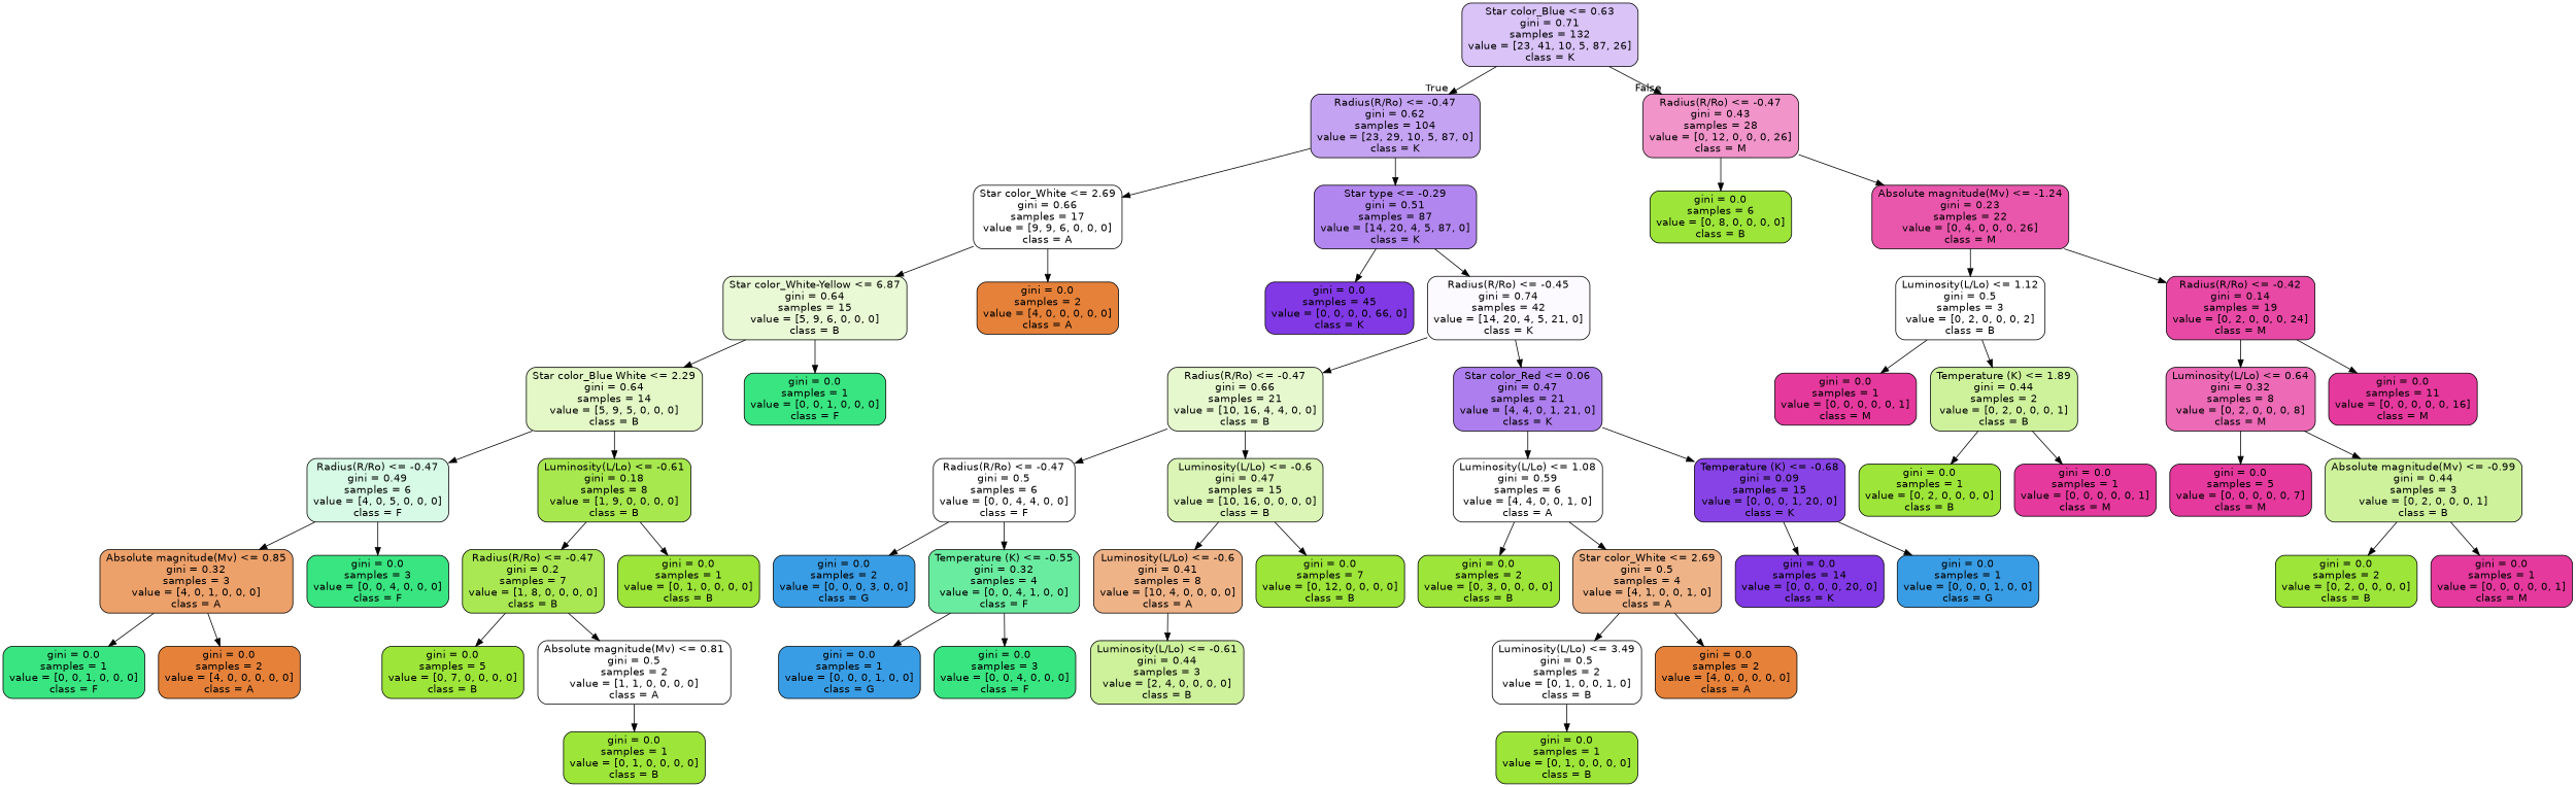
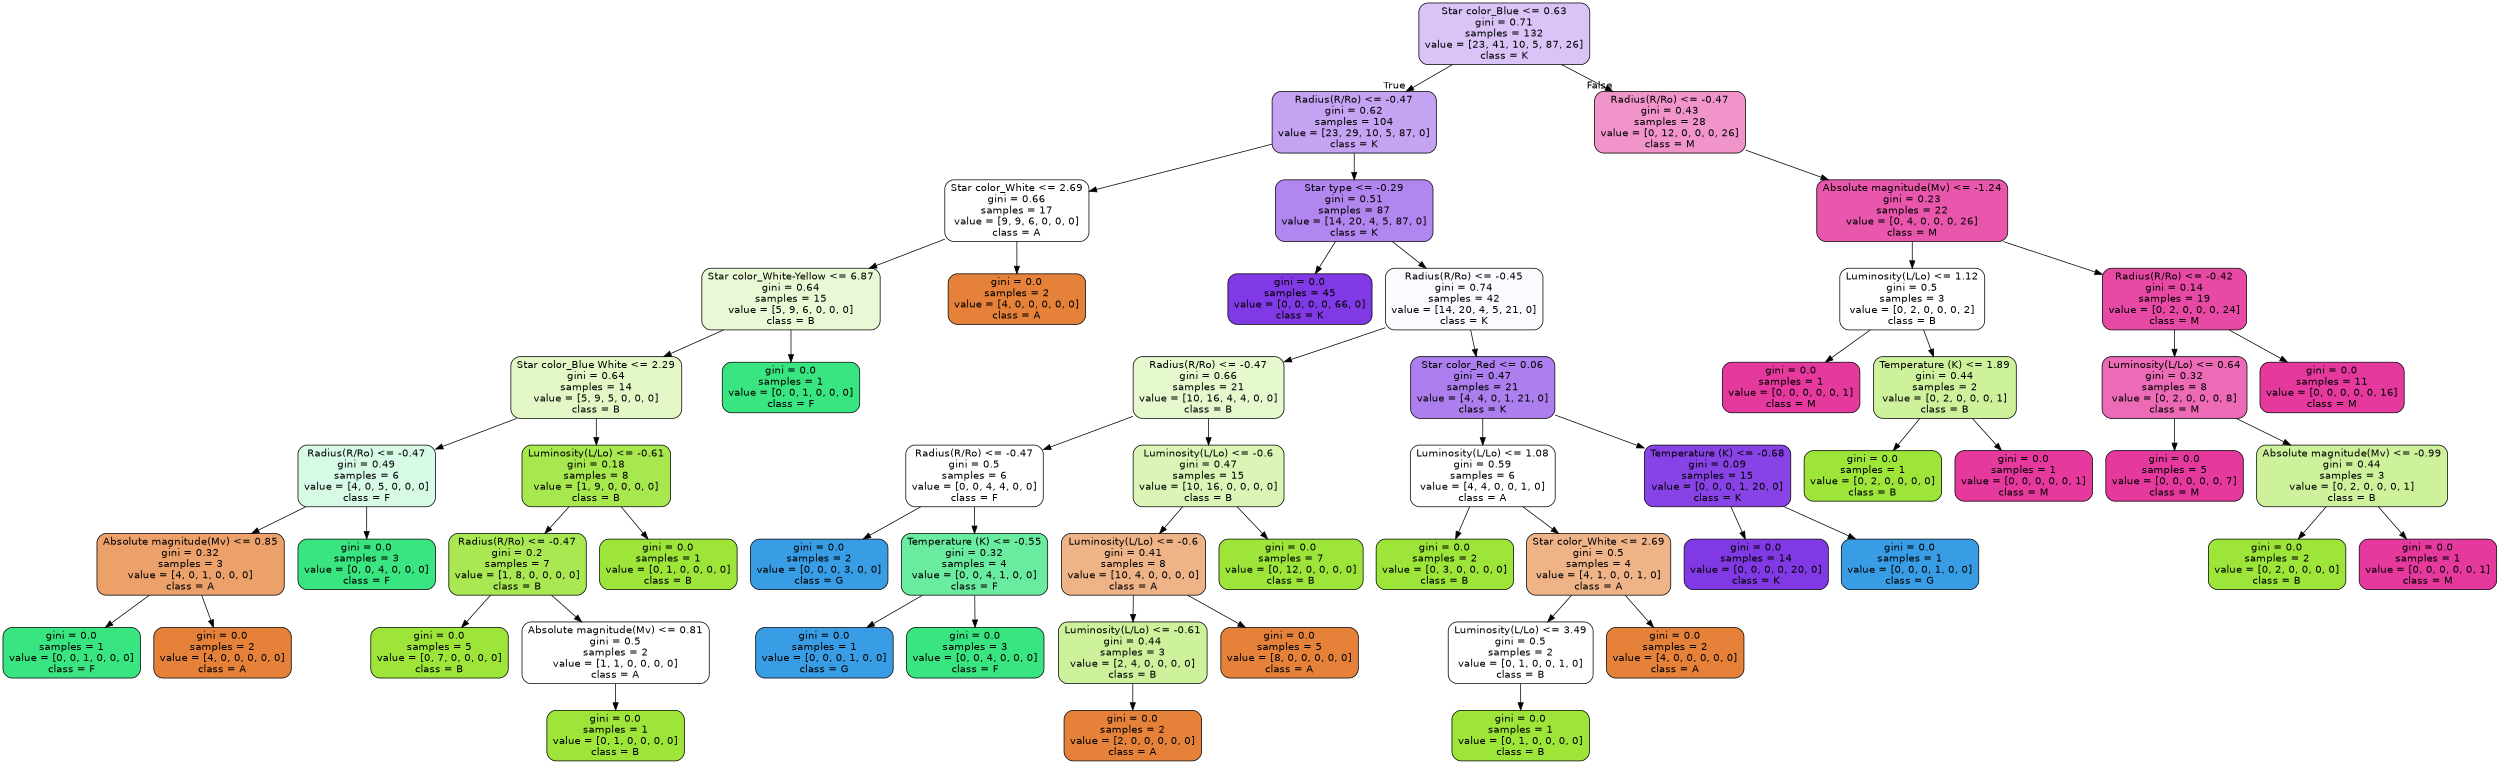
  digraph {
    node [color=black fillcolor="#9de539" fontname=helvetica shape=box style="filled, rounded"]
    edge [fontname=helvetica]
    n1 [fillcolor="#d9c3f7" label="Star color_Blue <= 0.63\ngini = 0.71\nsamples = 132\nvalue = [23, 41, 10, 5, 87, 26]\nclass = K"]
    n2 [fillcolor="#c5a3f3" label="Radius(R/Ro) <= -0.47\ngini = 0.62\nsamples = 104\nvalue = [23, 29, 10, 5, 87, 0]\nclass = K"]
    n3 [fillcolor="#f194ca" label="Radius(R/Ro) <= -0.47\ngini = 0.43\nsamples = 28\nvalue = [0, 12, 0, 0, 0, 26]\nclass = M"]
    n4 [fillcolor="#ffffff" label="Star color_White <= 2.69\ngini = 0.66\nsamples = 17\nvalue = [9, 9, 6, 0, 0, 0]\nclass = A"]
    n5 [fillcolor="#b286ef" label="Star type <= -0.29\ngini = 0.51\nsamples = 87\nvalue = [14, 20, 4, 5, 87, 0]\nclass = K"]
-   n6 [label="gini = 0.0\nsamples = 6\nvalue = [0, 8, 0, 0, 0, 0]\nclass = B"]
    n7 [fillcolor="#e957ac" label="Absolute magnitude(Mv) <= -1.24\ngini = 0.23\nsamples = 22\nvalue = [0, 4, 0, 0, 0, 26]\nclass = M"]
    n8 [fillcolor="#eaf9d5" label="Star color_White-Yellow <= 6.87\ngini = 0.64\nsamples = 15\nvalue = [5, 9, 6, 0, 0, 0]\nclass = B"]
    n9 [fillcolor="#e58139" label="gini = 0.0\nsamples = 2\nvalue = [4, 0, 0, 0, 0, 0]\nclass = A"]
    n10 [fillcolor="#8139e5" label="gini = 0.0\nsamples = 45\nvalue = [0, 0, 0, 0, 66, 0]\nclass = K"]
    n11 [fillcolor="#fcfafe" label="Radius(R/Ro) <= -0.45\ngini = 0.74\nsamples = 42\nvalue = [14, 20, 4, 5, 21, 0]\nclass = K"]
    n12 [fillcolor="#e3f8c6" label="Star color_Blue White <= 2.29\ngini = 0.64\nsamples = 14\nvalue = [5, 9, 5, 0, 0, 0]\nclass = B"]
    n13 [fillcolor="#39e581" label="gini = 0.0\nsamples = 1\nvalue = [0, 0, 1, 0, 0, 0]\nclass = F"]
    n14 [fillcolor="#d7fae6" label="Radius(R/Ro) <= -0.47\ngini = 0.49\nsamples = 6\nvalue = [4, 0, 5, 0, 0, 0]\nclass = F"]
    n15 [fillcolor="#a8e84f" label="Luminosity(L/Lo) <= -0.61\ngini = 0.18\nsamples = 8\nvalue = [1, 9, 0, 0, 0, 0]\nclass = B"]
    n16 [fillcolor="#eca06a" label="Absolute magnitude(Mv) <= 0.85\ngini = 0.32\nsamples = 3\nvalue = [4, 0, 1, 0, 0, 0]\nclass = A"]
    n17 [fillcolor="#39e581" label="gini = 0.0\nsamples = 3\nvalue = [0, 0, 4, 0, 0, 0]\nclass = F"]
    n18 [fillcolor="#a9e852" label="Radius(R/Ro) <= -0.47\ngini = 0.2\nsamples = 7\nvalue = [1, 8, 0, 0, 0, 0]\nclass = B"]
    n19 [label="gini = 0.0\nsamples = 1\nvalue = [0, 1, 0, 0, 0, 0]\nclass = B"]
    n20 [fillcolor="#39e581" label="gini = 0.0\nsamples = 1\nvalue = [0, 0, 1, 0, 0, 0]\nclass = F"]
    n21 [fillcolor="#e58139" label="gini = 0.0\nsamples = 2\nvalue = [4, 0, 0, 0, 0, 0]\nclass = A"]
    n22 [label="gini = 0.0\nsamples = 5\nvalue = [0, 7, 0, 0, 0, 0]\nclass = B"]
    n23 [fillcolor="#ffffff" label="Absolute magnitude(Mv) <= 0.81\ngini = 0.5\nsamples = 2\nvalue = [1, 1, 0, 0, 0, 0]\nclass = A"]
    n24 [label="gini = 0.0\nsamples = 1\nvalue = [0, 1, 0, 0, 0, 0]\nclass = B"]
    n25 [fillcolor="#e6f8ce" label="Radius(R/Ro) <= -0.47\ngini = 0.66\nsamples = 21\nvalue = [10, 16, 4, 4, 0, 0]\nclass = B"]
    n26 [fillcolor="#ad7eee" label="Star color_Red <= 0.06\ngini = 0.47\nsamples = 21\nvalue = [4, 4, 0, 1, 21, 0]\nclass = K"]
    n27 [fillcolor="#ffffff" label="Radius(R/Ro) <= -0.47\ngini = 0.5\nsamples = 6\nvalue = [0, 0, 4, 4, 0, 0]\nclass = F"]
    n28 [fillcolor="#daf5b5" label="Luminosity(L/Lo) <= -0.6\ngini = 0.47\nsamples = 15\nvalue = [10, 16, 0, 0, 0, 0]\nclass = B"]
    n29 [fillcolor="#ffffff" label="Luminosity(L/Lo) <= 1.08\ngini = 0.59\nsamples = 6\nvalue = [4, 4, 0, 0, 1, 0]\nclass = A"]
    n30 [fillcolor="#8743e6" label="Temperature (K) <= -0.68\ngini = 0.09\nsamples = 15\nvalue = [0, 0, 0, 1, 20, 0]\nclass = K"]
    n31 [fillcolor="#399de5" label="gini = 0.0\nsamples = 2\nvalue = [0, 0, 0, 3, 0, 0]\nclass = G"]
    n32 [fillcolor="#6aeca0" label="Temperature (K) <= -0.55\ngini = 0.32\nsamples = 4\nvalue = [0, 0, 4, 1, 0, 0]\nclass = F"]
    n33 [fillcolor="#efb388" label="Luminosity(L/Lo) <= -0.6\ngini = 0.41\nsamples = 8\nvalue = [10, 4, 0, 0, 0, 0]\nclass = A"]
    n34 [label="gini = 0.0\nsamples = 7\nvalue = [0, 12, 0, 0, 0, 0]\nclass = B"]
    n35 [fillcolor="#399de5" label="gini = 0.0\nsamples = 1\nvalue = [0, 0, 0, 1, 0, 0]\nclass = G"]
    n36 [fillcolor="#39e581" label="gini = 0.0\nsamples = 3\nvalue = [0, 0, 4, 0, 0, 0]\nclass = F"]
    n37 [fillcolor="#cef29c" label="Luminosity(L/Lo) <= -0.61\ngini = 0.44\nsamples = 3\nvalue = [2, 4, 0, 0, 0, 0]\nclass = B"]
+   n38 [fillcolor="#e58139" label="gini = 0.0\nsamples = 5\nvalue = [8, 0, 0, 0, 0, 0]\nclass = A"]
+   n39 [fillcolor="#e58139" label="gini = 0.0\nsamples = 2\nvalue = [2, 0, 0, 0, 0, 0]\nclass = A"]
    n40 [label="gini = 0.0\nsamples = 2\nvalue = [0, 3, 0, 0, 0, 0]\nclass = B"]
    n41 [fillcolor="#efb388" label="Star color_White <= 2.69\ngini = 0.5\nsamples = 4\nvalue = [4, 1, 0, 0, 1, 0]\nclass = A"]
    n42 [fillcolor="#8139e5" label="gini = 0.0\nsamples = 14\nvalue = [0, 0, 0, 0, 20, 0]\nclass = K"]
    n43 [fillcolor="#399de5" label="gini = 0.0\nsamples = 1\nvalue = [0, 0, 0, 1, 0, 0]\nclass = G"]
    n44 [fillcolor="#ffffff" label="Luminosity(L/Lo) <= 3.49\ngini = 0.5\nsamples = 2\nvalue = [0, 1, 0, 0, 1, 0]\nclass = B"]
    n45 [fillcolor="#e58139" label="gini = 0.0\nsamples = 2\nvalue = [4, 0, 0, 0, 0, 0]\nclass = A"]
    n46 [label="gini = 0.0\nsamples = 1\nvalue = [0, 1, 0, 0, 0, 0]\nclass = B"]
    n47 [fillcolor="#ffffff" label="Luminosity(L/Lo) <= 1.12\ngini = 0.5\nsamples = 3\nvalue = [0, 2, 0, 0, 0, 2]\nclass = B"]
    n48 [fillcolor="#e749a5" label="Radius(R/Ro) <= -0.42\ngini = 0.14\nsamples = 19\nvalue = [0, 2, 0, 0, 0, 24]\nclass = M"]
    n49 [fillcolor="#e5399d" label="gini = 0.0\nsamples = 1\nvalue = [0, 0, 0, 0, 0, 1]\nclass = M"]
    n50 [fillcolor="#cef29c" label="Temperature (K) <= 1.89\ngini = 0.44\nsamples = 2\nvalue = [0, 2, 0, 0, 0, 1]\nclass = B"]
    n51 [fillcolor="#ec6ab6" label="Luminosity(L/Lo) <= 0.64\ngini = 0.32\nsamples = 8\nvalue = [0, 2, 0, 0, 0, 8]\nclass = M"]
    n52 [fillcolor="#e5399d" label="gini = 0.0\nsamples = 11\nvalue = [0, 0, 0, 0, 0, 16]\nclass = M"]
    n53 [label="gini = 0.0\nsamples = 1\nvalue = [0, 2, 0, 0, 0, 0]\nclass = B"]
    n54 [fillcolor="#e5399d" label="gini = 0.0\nsamples = 1\nvalue = [0, 0, 0, 0, 0, 1]\nclass = M"]
    n55 [fillcolor="#e5399d" label="gini = 0.0\nsamples = 5\nvalue = [0, 0, 0, 0, 0, 7]\nclass = M"]
    n56 [fillcolor="#cef29c" label="Absolute magnitude(Mv) <= -0.99\ngini = 0.44\nsamples = 3\nvalue = [0, 2, 0, 0, 0, 1]\nclass = B"]
    n57 [label="gini = 0.0\nsamples = 2\nvalue = [0, 2, 0, 0, 0, 0]\nclass = B"]
    n58 [fillcolor="#e5399d" label="gini = 0.0\nsamples = 1\nvalue = [0, 0, 0, 0, 0, 1]\nclass = M"]
    n1 -> n2 [headlabel=True labelangle=45 labeldistance=2.5]
    n1 -> n3 [headlabel=False labelangle=-45 labeldistance=2.5]
    n2 -> n4
    n2 -> n5
-   n3 -> n6
    n3 -> n7
    n4 -> n8
    n4 -> n9
    n5 -> n10
    n5 -> n11
    n7 -> n47
    n7 -> n48
    n8 -> n12
    n8 -> n13
    n11 -> n25
    n11 -> n26
    n12 -> n14
    n12 -> n15
    n14 -> n16
    n14 -> n17
    n15 -> n18
    n15 -> n19
    n16 -> n20
    n16 -> n21
    n18 -> n22
    n18 -> n23
    n23 -> n24
    n25 -> n27
    n25 -> n28
    n26 -> n29
    n26 -> n30
    n27 -> n31
    n27 -> n32
    n28 -> n33
    n28 -> n34
    n29 -> n40
    n29 -> n41
    n30 -> n42
    n30 -> n43
    n32 -> n35
    n32 -> n36
    n33 -> n37
+   n33 -> n38
+   n37 -> n39
    n41 -> n44
    n41 -> n45
    n44 -> n46
    n47 -> n49
    n47 -> n50
    n48 -> n51
    n48 -> n52
    n50 -> n53
    n50 -> n54
    n51 -> n55
    n51 -> n56
    n56 -> n57
    n56 -> n58
  }
